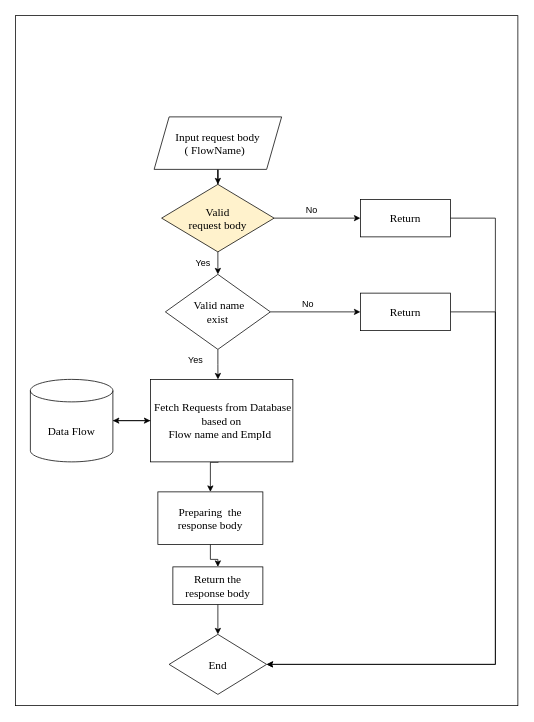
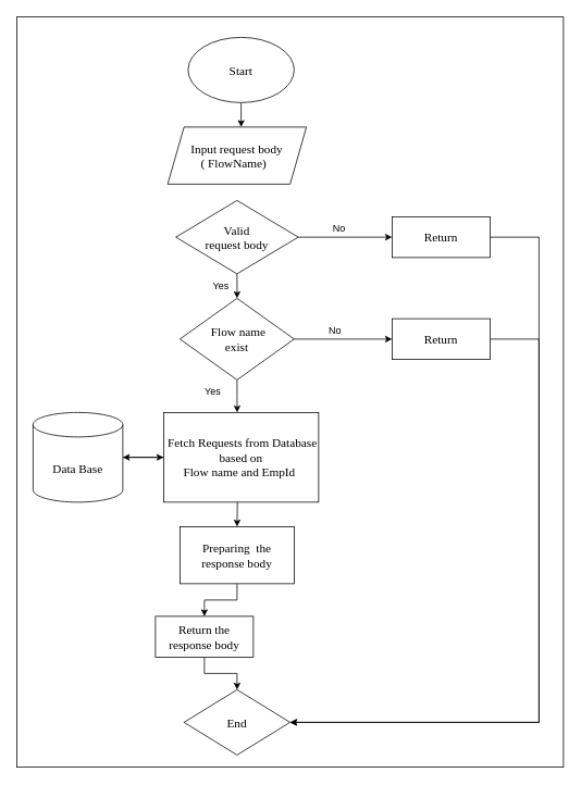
  <mxCell id="0" />
  <mxCell id="1" parent="0" />
  <mxCell id="2" value="" style="rounded=0;whiteSpace=wrap;html=1;" parent="1" vertex="1"><mxGeometry x="20" y="20" width="670" height="920" as="geometry" /></mxCell>
- <mxCell id="5" value="" style="edgeStyle=orthogonalEdgeStyle;rounded=0;orthogonalLoop=1;jettySize=auto;html=1;" parent="1" source="6" target="9" edge="1"><mxGeometry relative="1" as="geometry" /></mxCell>
+ <mxCell id="3" value="" style="edgeStyle=orthogonalEdgeStyle;rounded=0;orthogonalLoop=1;jettySize=auto;html=1;" parent="1" source="4" target="6" edge="1"><mxGeometry relative="1" as="geometry"><Array as="points"><mxPoint x="295" y="155" /><mxPoint x="295" y="155" /></Array></mxGeometry></mxCell>
+ <mxCell id="4" value="&lt;font style=&quot;font-size: 15px;&quot; face=&quot;Times New Roman&quot;&gt;Start&lt;/font&gt;" style="ellipse;whiteSpace=wrap;html=1;align=center;" parent="1" vertex="1"><mxGeometry x="230" y="45" width="130" height="80" as="geometry" /></mxCell>
  <mxCell id="6" value="&lt;div style=&quot;border-color: var(--border-color); font-size: 15px;&quot;&gt;&lt;font style=&quot;font-size: 15px;&quot; face=&quot;Times New Roman&quot;&gt;&amp;nbsp;Input request body&lt;font style=&quot;font-size: 15px;&quot;&gt;&amp;nbsp;&lt;/font&gt;&lt;/font&gt;&lt;/div&gt;&lt;div style=&quot;border-color: var(--border-color); font-size: 15px;&quot;&gt;&lt;font style=&quot;font-size: 15px;&quot; face=&quot;Times New Roman&quot;&gt;&lt;font style=&quot;background-color: initial; font-size: 15px;&quot;&gt;( FlowName)&lt;/font&gt;&lt;font style=&quot;background-color: initial; font-size: 15px;&quot;&gt;&amp;nbsp;&amp;nbsp;&lt;/font&gt;&lt;/font&gt;&lt;/div&gt;" style="shape=parallelogram;perimeter=parallelogramPerimeter;whiteSpace=wrap;html=1;fixedSize=1;align=center;" parent="1" vertex="1"><mxGeometry x="205" y="155" width="170" height="70" as="geometry" /></mxCell>
  <mxCell id="7" value="" style="edgeStyle=orthogonalEdgeStyle;rounded=0;orthogonalLoop=1;jettySize=auto;html=1;" parent="1" source="9" edge="1"><mxGeometry relative="1" as="geometry"><mxPoint x="290" y="365" as="targetPoint" /></mxGeometry></mxCell>
  <mxCell id="8" style="edgeStyle=orthogonalEdgeStyle;rounded=0;orthogonalLoop=1;jettySize=auto;html=1;entryX=0;entryY=0.5;entryDx=0;entryDy=0;" parent="1" source="9" target="23" edge="1"><mxGeometry relative="1" as="geometry"><mxPoint x="480" y="290" as="targetPoint" /></mxGeometry></mxCell>
- <mxCell id="9" value="&lt;font style=&quot;font-size: 15px;&quot; face=&quot;Times New Roman&quot;&gt;Valid&lt;br&gt;request body&lt;/font&gt;" style="rhombus;whiteSpace=wrap;html=1;fillColor=#fff2cc;" parent="1" vertex="1"><mxGeometry x="215" y="245" width="150" height="90" as="geometry" /></mxCell>
+ <mxCell id="9" value="&lt;font style=&quot;font-size: 15px;&quot; face=&quot;Times New Roman&quot;&gt;Valid&lt;br&gt;request body&lt;/font&gt;" style="rhombus;whiteSpace=wrap;html=1;" parent="1" vertex="1"><mxGeometry x="215" y="245" width="150" height="90" as="geometry" /></mxCell>
  <mxCell id="10" style="edgeStyle=orthogonalEdgeStyle;rounded=0;orthogonalLoop=1;jettySize=auto;html=1;entryX=0;entryY=0.5;entryDx=0;entryDy=0;" parent="1" source="12" target="14" edge="1"><mxGeometry relative="1" as="geometry" /></mxCell>
  <mxCell id="11" style="edgeStyle=orthogonalEdgeStyle;rounded=0;orthogonalLoop=1;jettySize=auto;html=1;" parent="1" source="12" edge="1"><mxGeometry relative="1" as="geometry"><mxPoint x="290.1" y="505.044" as="targetPoint" /></mxGeometry></mxCell>
- <mxCell id="12" value="&lt;font face=&quot;Times New Roman&quot; style=&quot;font-size: 15px;&quot;&gt;&amp;nbsp;Valid name&lt;br&gt;exist&lt;/font&gt;" style="rhombus;whiteSpace=wrap;html=1;" parent="1" vertex="1"><mxGeometry x="220" y="365" width="140" height="100" as="geometry" /></mxCell>
+ <mxCell id="12" value="&lt;font face=&quot;Times New Roman&quot; style=&quot;font-size: 15px;&quot;&gt;&amp;nbsp;Flow name&lt;br&gt;exist&lt;/font&gt;" style="rhombus;whiteSpace=wrap;html=1;" parent="1" vertex="1"><mxGeometry x="220" y="365" width="140" height="100" as="geometry" /></mxCell>
  <mxCell id="13" style="edgeStyle=orthogonalEdgeStyle;rounded=0;orthogonalLoop=1;jettySize=auto;html=1;exitX=1;exitY=0.5;exitDx=0;exitDy=0;" parent="1" source="14" target="21" edge="1"><mxGeometry relative="1" as="geometry"><mxPoint x="240" y="1125" as="targetPoint" /><mxPoint x="600" y="525" as="sourcePoint" /><Array as="points"><mxPoint x="660" y="415" /><mxPoint x="660" y="885" /></Array></mxGeometry></mxCell>
  <mxCell id="14" value="&lt;font face=&quot;Times New Roman&quot; style=&quot;font-size: 15px;&quot;&gt;Return&lt;/font&gt;" style="rounded=0;whiteSpace=wrap;html=1;" parent="1" vertex="1"><mxGeometry x="480" y="390" width="120" height="50" as="geometry" /></mxCell>
  <mxCell id="15" value="No" style="text;html=1;align=center;verticalAlign=middle;resizable=0;points=[];autosize=1;strokeColor=none;fillColor=none;" parent="1" vertex="1"><mxGeometry x="390" y="390" width="40" height="30" as="geometry" /></mxCell>
  <mxCell id="16" value="Yes" style="text;html=1;align=center;verticalAlign=middle;resizable=0;points=[];autosize=1;strokeColor=none;fillColor=none;" parent="1" vertex="1"><mxGeometry x="240" y="465" width="40" height="30" as="geometry" /></mxCell>
  <mxCell id="17" value="No" style="text;html=1;align=center;verticalAlign=middle;resizable=0;points=[];autosize=1;strokeColor=none;fillColor=none;" parent="1" vertex="1"><mxGeometry x="395" y="265" width="40" height="30" as="geometry" /></mxCell>
  <mxCell id="18" value="Yes" style="text;html=1;align=center;verticalAlign=middle;resizable=0;points=[];autosize=1;strokeColor=none;fillColor=none;" parent="1" vertex="1"><mxGeometry x="250" y="335" width="40" height="30" as="geometry" /></mxCell>
  <mxCell id="19" value="" style="edgeStyle=orthogonalEdgeStyle;rounded=0;orthogonalLoop=1;jettySize=auto;html=1;" parent="1" source="20" target="31" edge="1"><mxGeometry relative="1" as="geometry" /></mxCell>
- <mxCell id="20" value="&lt;font face=&quot;Times New Roman&quot;&gt;&lt;span style=&quot;font-size: 15px;&quot;&gt;Preparing&amp;nbsp; the response body&lt;/span&gt;&lt;/font&gt;" style="rounded=0;whiteSpace=wrap;html=1;" parent="1" vertex="1"><mxGeometry x="210" y="655" width="140" height="70" as="geometry" /></mxCell>
+ <mxCell id="20" value="&lt;font face=&quot;Times New Roman&quot;&gt;&lt;span style=&quot;font-size: 15px;&quot;&gt;Preparing&amp;nbsp; the response body&lt;/span&gt;&lt;/font&gt;" style="rounded=0;whiteSpace=wrap;html=1;" parent="1" vertex="1"><mxGeometry x="220" y="645" width="140" height="70" as="geometry" /></mxCell>
  <mxCell id="21" value="&lt;font face=&quot;Times New Roman&quot;&gt;&lt;span style=&quot;font-size: 15px;&quot;&gt;End&lt;/span&gt;&lt;/font&gt;" style="rhombus;whiteSpace=wrap;html=1;align=center;" parent="1" vertex="1"><mxGeometry x="225" y="845" width="130" height="80" as="geometry" /></mxCell>
  <mxCell id="22" value="" style="endArrow=classic;html=1;rounded=0;entryX=1;entryY=0.5;entryDx=0;entryDy=0;exitX=1;exitY=0.5;exitDx=0;exitDy=0;" parent="1" source="23" target="21" edge="1"><mxGeometry width="50" height="50" relative="1" as="geometry"><mxPoint x="600" y="290" as="sourcePoint" /><mxPoint x="410" y="975" as="targetPoint" /><Array as="points"><mxPoint x="660" y="290" /><mxPoint x="660" y="775" /><mxPoint x="660" y="885" /></Array></mxGeometry></mxCell>
  <mxCell id="23" value="&lt;font face=&quot;Times New Roman&quot; style=&quot;font-size: 15px;&quot;&gt;Return&lt;/font&gt;" style="rounded=0;whiteSpace=wrap;html=1;" parent="1" vertex="1"><mxGeometry x="480" y="265" width="120" height="50" as="geometry" /></mxCell>
  <mxCell id="24" style="edgeStyle=orthogonalEdgeStyle;rounded=0;orthogonalLoop=1;jettySize=auto;html=1;entryX=0.5;entryY=0;entryDx=0;entryDy=0;" parent="1" target="20" edge="1"><mxGeometry relative="1" as="geometry"><mxPoint x="290" y="575" as="sourcePoint" /><mxPoint x="290" y="655" as="targetPoint" /></mxGeometry></mxCell>
  <mxCell id="25" value="Static" style="text;html=1;align=center;verticalAlign=middle;resizable=0;points=[];autosize=1;strokeColor=none;fillColor=none;" parent="1" vertex="1"><mxGeometry x="240" y="585" width="50" height="30" as="geometry" /></mxCell>
  <mxCell id="26" value="&lt;div style=&quot;border-color: var(--border-color); font-size: 15px;&quot;&gt;&lt;font style=&quot;font-size: 15px;&quot; face=&quot;Times New Roman&quot;&gt;&amp;nbsp;Fetch Requests from Database&lt;/font&gt;&lt;/div&gt;&lt;div style=&quot;border-color: var(--border-color); font-size: 15px;&quot;&gt;&lt;font style=&quot;font-size: 15px;&quot; face=&quot;qC6KfZmu9lvw7RCQW0yJ&quot;&gt;&amp;nbsp;based on&amp;nbsp;&lt;/font&gt;&lt;/div&gt;&lt;span style=&quot;font-family: &amp;quot;Times New Roman&amp;quot;; font-size: 15px;&quot;&gt;&amp;nbsp;Flow name and&lt;/span&gt;&lt;font face=&quot;Times New Roman&quot;&gt;&lt;span style=&quot;font-size: 15px;&quot;&gt;&amp;nbsp;&lt;/span&gt;&lt;/font&gt;&lt;span style=&quot;font-size: 15px; font-family: qC6KfZmu9lvw7RCQW0yJ; background-color: initial;&quot;&gt;EmpId&amp;nbsp;&amp;nbsp;&lt;/span&gt;&lt;font face=&quot;Times New Roman&quot;&gt;&lt;span style=&quot;font-size: 15px;&quot;&gt;&lt;br&gt;&lt;/span&gt;&lt;/font&gt;" style="rounded=0;whiteSpace=wrap;html=1;" parent="1" vertex="1"><mxGeometry x="200" y="505" width="190" height="110" as="geometry" /></mxCell>
  <mxCell id="27" value="" style="edgeStyle=orthogonalEdgeStyle;rounded=0;orthogonalLoop=1;jettySize=auto;html=1;" parent="1" source="28" target="26" edge="1"><mxGeometry relative="1" as="geometry" /></mxCell>
- <mxCell id="28" value="&lt;font face=&quot;Times New Roman&quot; style=&quot;font-size: 15px;&quot;&gt;Data Flow&lt;/font&gt;" style="shape=cylinder3;whiteSpace=wrap;html=1;boundedLbl=1;backgroundOutline=1;size=15;" parent="1" vertex="1"><mxGeometry x="40" y="505" width="110" height="110" as="geometry" /></mxCell>
+ <mxCell id="28" value="&lt;font face=&quot;Times New Roman&quot; style=&quot;font-size: 15px;&quot;&gt;Data Base&lt;/font&gt;" style="shape=cylinder3;whiteSpace=wrap;html=1;boundedLbl=1;backgroundOutline=1;size=15;" parent="1" vertex="1"><mxGeometry x="40" y="505" width="110" height="110" as="geometry" /></mxCell>
  <mxCell id="29" style="edgeStyle=orthogonalEdgeStyle;rounded=0;orthogonalLoop=1;jettySize=auto;html=1;entryX=1;entryY=0.5;entryDx=0;entryDy=0;entryPerimeter=0;" parent="1" source="26" target="28" edge="1"><mxGeometry relative="1" as="geometry" /></mxCell>
  <mxCell id="30" value="" style="edgeStyle=orthogonalEdgeStyle;rounded=0;orthogonalLoop=1;jettySize=auto;html=1;" parent="1" source="31" target="21" edge="1"><mxGeometry relative="1" as="geometry" /></mxCell>
- <mxCell id="31" value="&lt;font face=&quot;Times New Roman&quot; style=&quot;font-size: 15px;&quot;&gt;Return the response body&lt;/font&gt;" style="rounded=0;whiteSpace=wrap;html=1;" parent="1" vertex="1"><mxGeometry x="230" y="755" width="120" height="50" as="geometry" /></mxCell>
+ <mxCell id="31" value="&lt;font face=&quot;Times New Roman&quot; style=&quot;font-size: 15px;&quot;&gt;Return the response body&lt;/font&gt;" style="rounded=0;whiteSpace=wrap;html=1;" parent="1" vertex="1"><mxGeometry x="190" y="755" width="120" height="50" as="geometry" /></mxCell>
